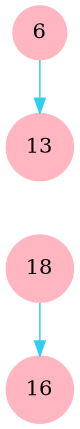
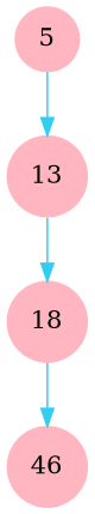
  digraph {
    node [color="# FFB6C1" fillcolor="# FFB6C1" shape=circle style=filled]
    edge [color="#31CEF0"]
-   5 [label=6]
+   5
    13
    n3 [label=18]
-   16
+   16 [label=46]
    5 -> 13
+   13 -> n3
    n3 -> 16
  }
